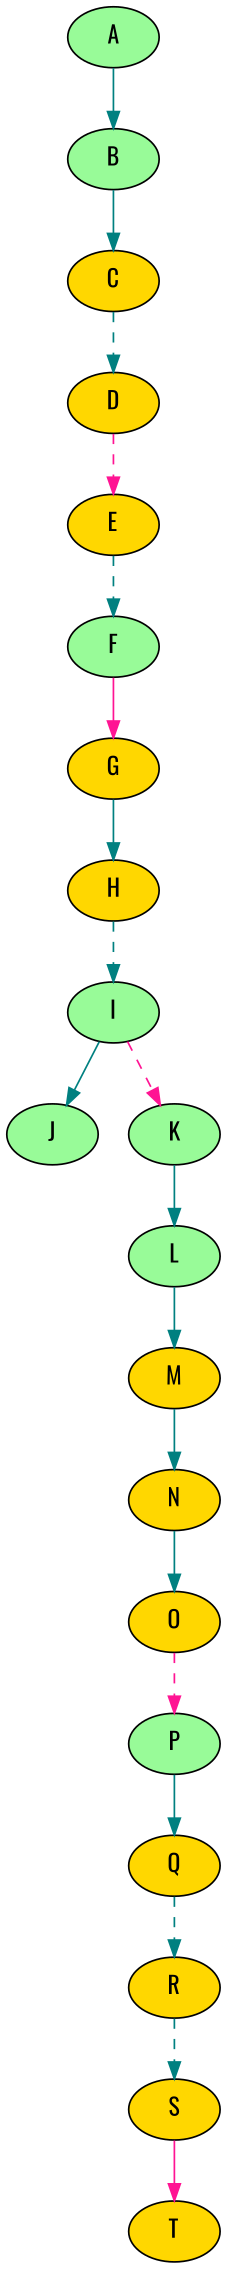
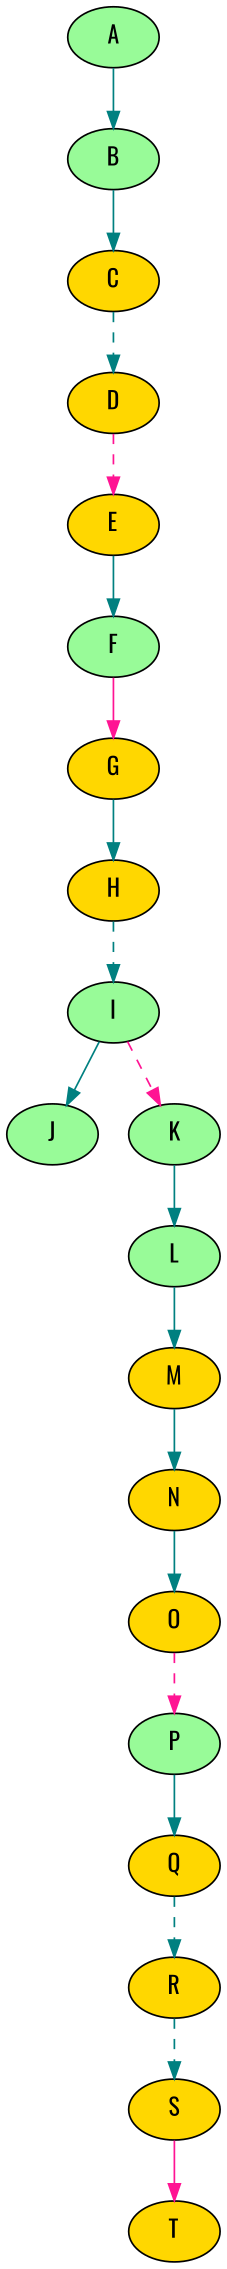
  digraph {
    fontname=Oswald
    node [fillcolor=gold fontname=Oswald style=filled]
    edge [Weight=10 color=teal fontname=Oswald style=solid]
    A [Weight=20 fillcolor=palegreen]
    B [Weight=19 fillcolor=palegreen]
    C [Weight=18]
    D [Weight=17]
    E [Weight=16]
    F [Weight=15 fillcolor=palegreen]
    G [Weight=14]
    H [Weight=13]
    I [Weight=12 fillcolor=palegreen]
    J [Weight=11 fillcolor=palegreen]
    K [Weight=10 fillcolor=palegreen]
    L [Weight=9 fillcolor=palegreen]
    M [Weight=8]
    N [Weight=7]
    O [Weight=6]
    P [Weight=5 fillcolor=palegreen]
    Q [Weight=4]
    R [Weight=3]
    S [Weight=2]
    T [Weight=1]
    A -> B
    B -> C
    C -> D [style=dashed]
    D -> E [color=deeppink style=dashed]
-   E -> F [style=dashed]
+   E -> F
    F -> G [color=deeppink]
    G -> H
    H -> I [style=dashed]
    I -> J
    I -> K [color=deeppink style=dashed]
    K -> L
    L -> M
    M -> N
    N -> O
    O -> P [color=deeppink style=dashed]
    P -> Q
    Q -> R [style=dashed]
    R -> S [style=dashed]
    S -> T [color=deeppink]
  }
